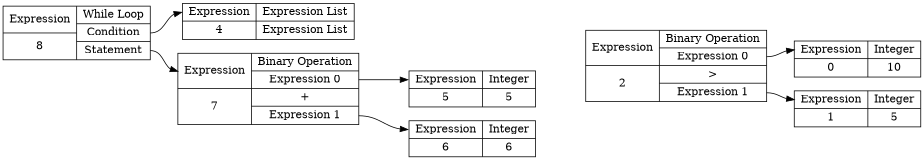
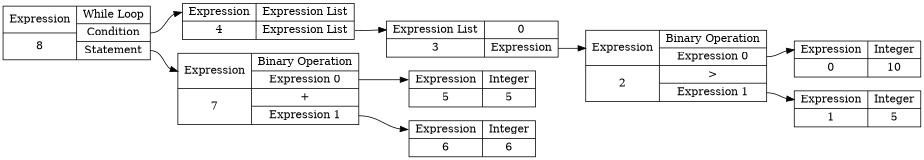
  digraph {
    rankdir=LR
    node [shape=record]
    edge [headport=ptr tailport=exp0]
    n1 [label="{ { <ptr> Expression | 8 } |{ While Loop | <cond> Condition | <stmt> Statement } } "]
    n2 [label="{ { <ptr> Expression | 4 } |{ Expression List | <explist> Expression List} }"]
    n3 [label="{ { <ptr> Expression | 7 } |{ Binary Operation | <exp0> Expression 0 | + | <exp1> Expression 1} }"]
+   n4 [label="{ { <ptr> Expression List | 3 } | { 0 | <pos0> Expression } }"]
    n5 [label="{ { <ptr> Expression | 2 } |{ Binary Operation | <exp0> Expression 0 | \> | <exp1> Expression 1} }"]
    n6 [label="{ { <ptr> Expression | 0 } |{ Integer | 10 } }"]
    n7 [label="{ { <ptr> Expression | 1 } |{ Integer | 5 } }"]
    n8 [label="{ { <ptr> Expression | 5 } |{ Integer | 5 } }"]
    n9 [label="{ { <ptr> Expression | 6 } |{ Integer | 6 } }"]
    n1 -> n2 [tailport=cond]
    n1 -> n3 [tailport=stmt]
+   n2 -> n4 [tailport=explist]
    n3 -> n8
    n3 -> n9 [tailport=exp1]
+   n4 -> n5 [tailport=pos0]
    n5 -> n6
    n5 -> n7 [tailport=exp1]
  }
